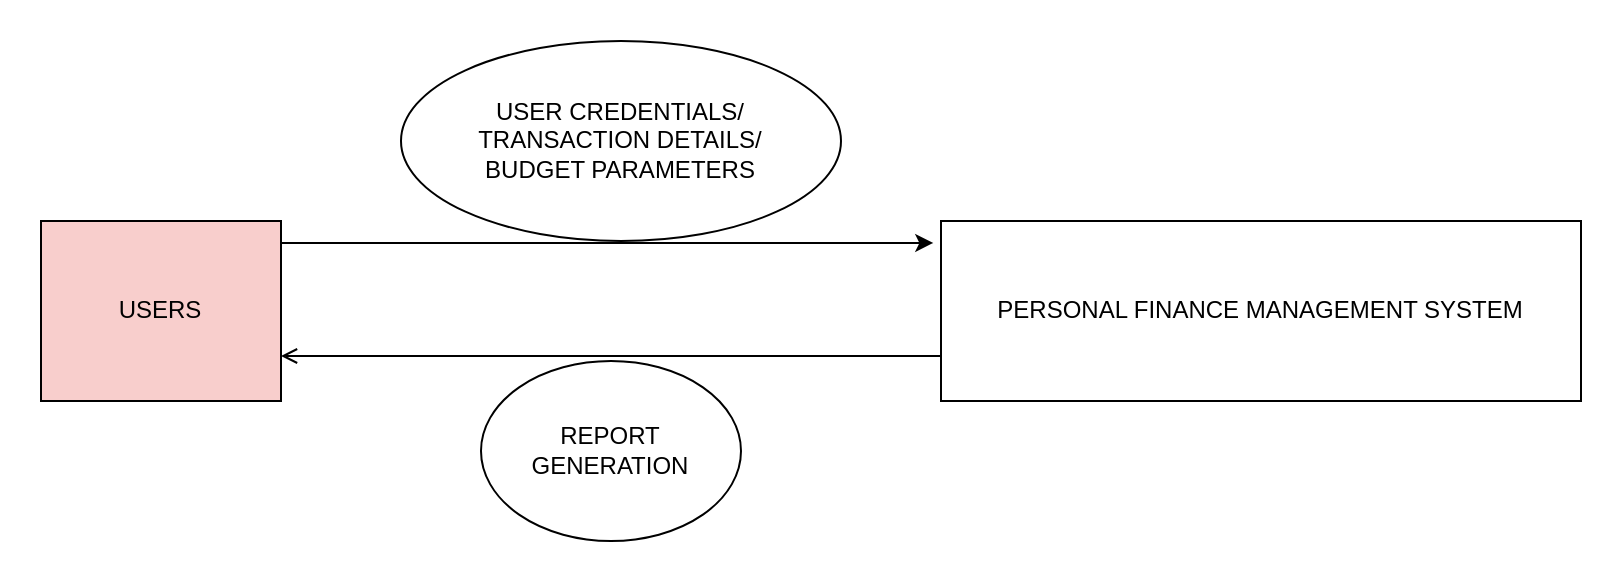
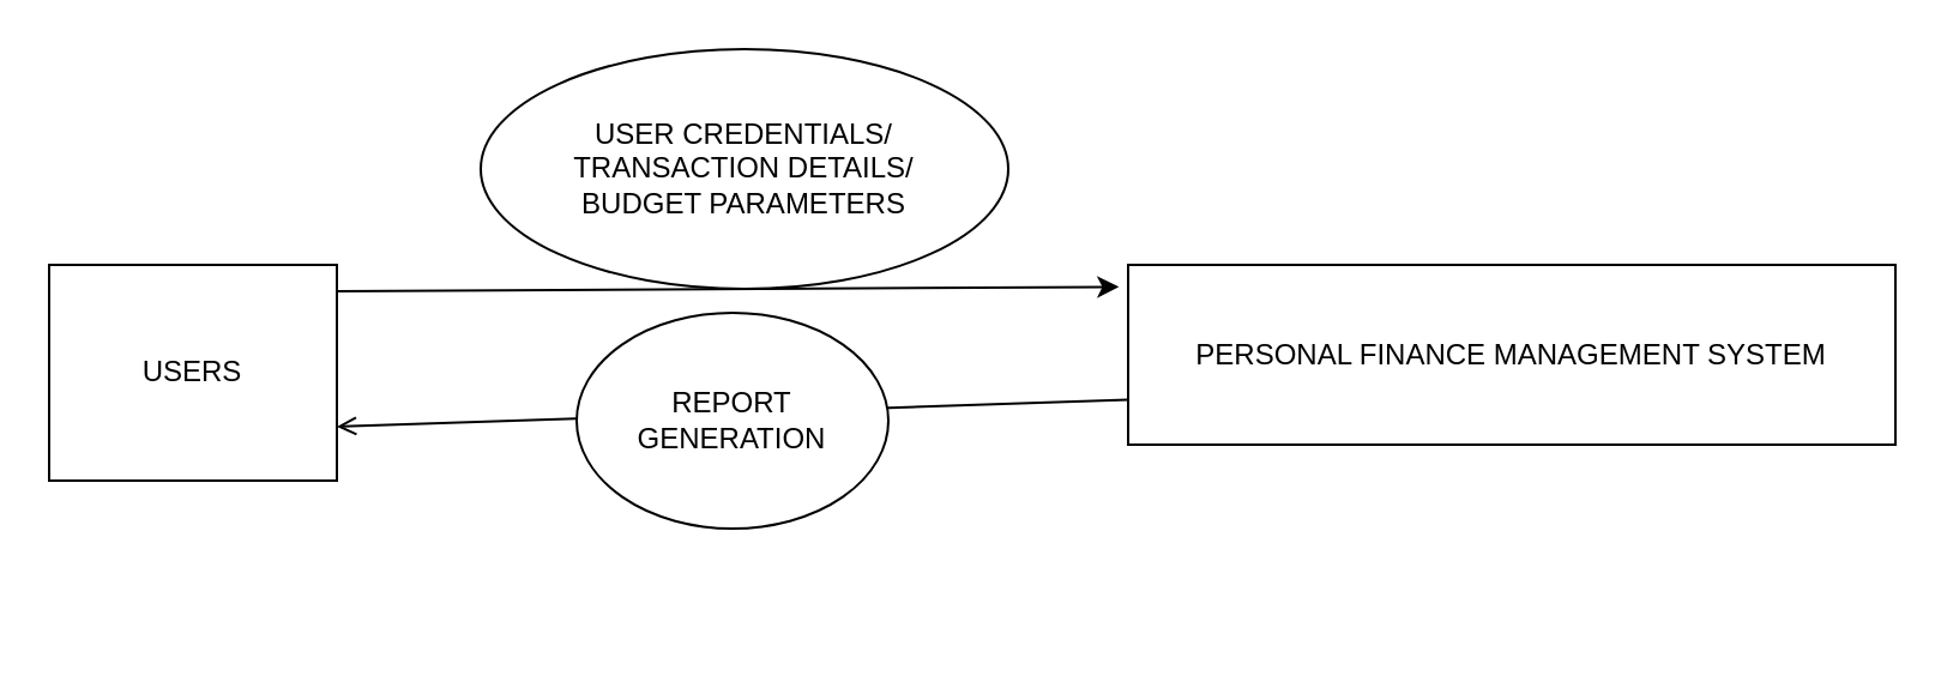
  <mxCell id="0" />
  <mxCell id="1" parent="0" />
- <mxCell id="2" value="USERS" style="html=1;dashed=0;whiteSpace=wrap;fillColor=#f8cecc;" vertex="1" parent="1"><mxGeometry x="20" y="110" width="120" height="90" as="geometry" /></mxCell>
- <mxCell id="3" value="PERSONAL FINANCE MANAGEMENT SYSTEM" style="rounded=0;whiteSpace=wrap;html=1;" vertex="1" parent="1"><mxGeometry x="470" y="110" width="320" height="90" as="geometry" /></mxCell>
+ <mxCell id="2" value="USERS" style="html=1;dashed=0;whiteSpace=wrap;" vertex="1" parent="1"><mxGeometry x="20" y="110" width="120" height="90" as="geometry" /></mxCell>
+ <mxCell id="3" value="PERSONAL FINANCE MANAGEMENT SYSTEM" style="rounded=0;whiteSpace=wrap;html=1;" vertex="1" parent="1"><mxGeometry x="470" y="110" width="320" height="75" as="geometry" /></mxCell>
  <mxCell id="4" value="" style="endArrow=classic;html=1;rounded=0;entryX=-0.012;entryY=0.122;entryDx=0;entryDy=0;entryPerimeter=0;" edge="1" parent="1" target="3"><mxGeometry width="50" height="50" relative="1" as="geometry"><mxPoint x="140" y="121" as="sourcePoint" /><mxPoint x="420" y="110" as="targetPoint" /></mxGeometry></mxCell>
  <mxCell id="5" value="" style="endArrow=open;html=1;rounded=0;entryX=1;entryY=0.75;entryDx=0;entryDy=0;exitX=0;exitY=0.75;exitDx=0;exitDy=0;" edge="1" parent="1" source="3" target="2"><mxGeometry width="50" height="50" relative="1" as="geometry"><mxPoint x="370" y="160" as="sourcePoint" /><mxPoint x="420" y="110" as="targetPoint" /></mxGeometry></mxCell>
  <mxCell id="6" value="USER CREDENTIALS/&lt;div&gt;TRANSACTION DETAILS/&lt;/div&gt;&lt;div&gt;BUDGET PARAMETERS&lt;/div&gt;" style="ellipse;whiteSpace=wrap;html=1;" vertex="1" parent="1"><mxGeometry x="200" y="20" width="220" height="100" as="geometry" /></mxCell>
- <mxCell id="7" value="REPORT GENERATION" style="ellipse;whiteSpace=wrap;html=1;" vertex="1" parent="1"><mxGeometry x="240" y="180" width="130" height="90" as="geometry" /></mxCell>
+ <mxCell id="7" value="REPORT GENERATION" style="ellipse;whiteSpace=wrap;html=1;" vertex="1" parent="1"><mxGeometry x="240" y="130" width="130" height="90" as="geometry" /></mxCell>
